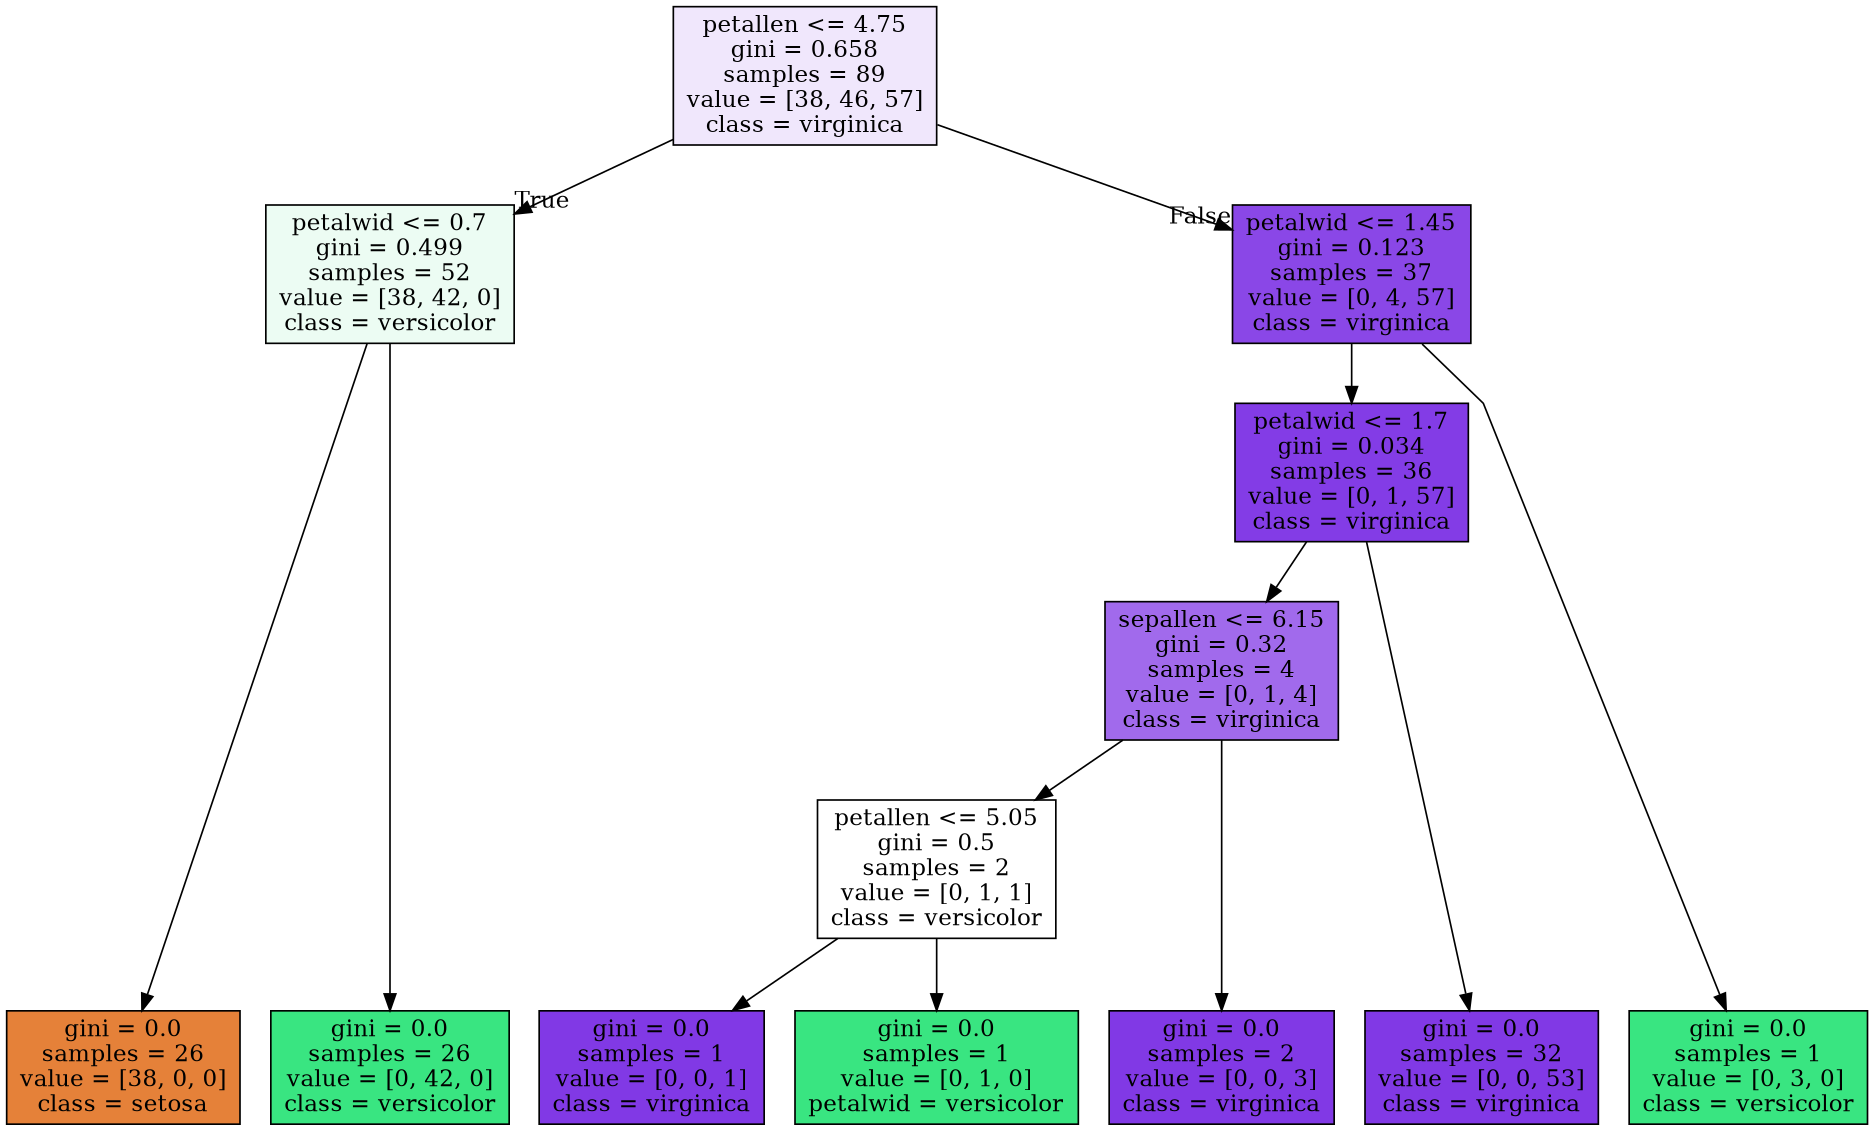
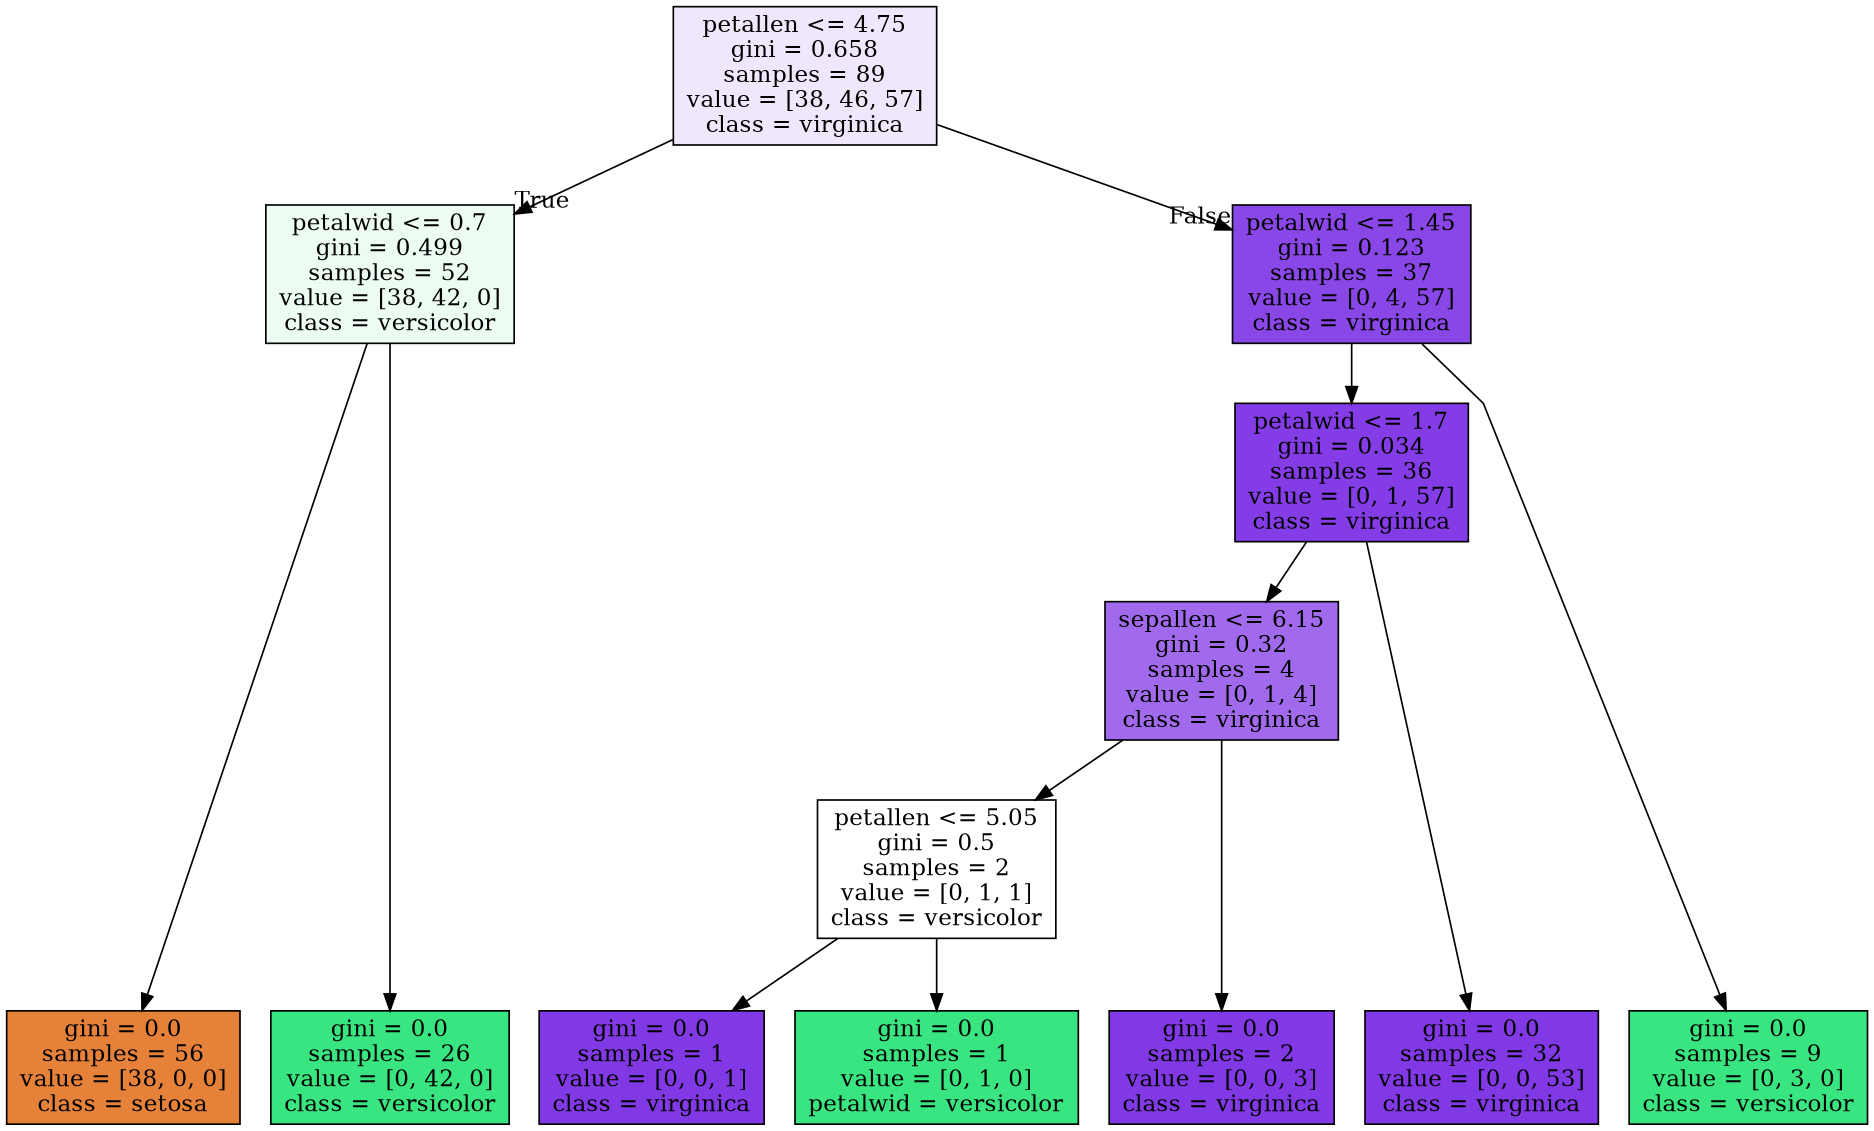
  digraph {
    ranksep=equally
    splines=polyline
    node [color=black fillcolor="#39e581ff" shape=box style=filled]
    n1 [fillcolor="#8139e51e" label="petallen <= 4.75\ngini = 0.658\nsamples = 89\nvalue = [38, 46, 57]\nclass = virginica"]
    n2 [fillcolor="#39e58118" label="petalwid <= 0.7\ngini = 0.499\nsamples = 52\nvalue = [38, 42, 0]\nclass = versicolor"]
    n3 [fillcolor="#8139e5ed" label="petalwid <= 1.45\ngini = 0.123\nsamples = 37\nvalue = [0, 4, 57]\nclass = virginica"]
    n4 [fillcolor="#8139e5fb" label="petalwid <= 1.7\ngini = 0.034\nsamples = 36\nvalue = [0, 1, 57]\nclass = virginica"]
    n5 [fillcolor="#8139e5bf" label="sepallen <= 6.15\ngini = 0.32\nsamples = 4\nvalue = [0, 1, 4]\nclass = virginica"]
    n6 [fillcolor="#39e58100" label="petallen <= 5.05\ngini = 0.5\nsamples = 2\nvalue = [0, 1, 1]\nclass = versicolor"]
-   n7 [fillcolor="#e58139ff" label="gini = 0.0\nsamples = 26\nvalue = [38, 0, 0]\nclass = setosa"]
+   n7 [fillcolor="#e58139ff" label="gini = 0.0\nsamples = 56\nvalue = [38, 0, 0]\nclass = setosa"]
    n8 [label="gini = 0.0\nsamples = 26\nvalue = [0, 42, 0]\nclass = versicolor"]
-   n9 [label="gini = 0.0\nsamples = 1\nvalue = [0, 3, 0]\nclass = versicolor"]
+   n9 [label="gini = 0.0\nsamples = 9\nvalue = [0, 3, 0]\nclass = versicolor"]
    n10 [fillcolor="#8139e5ff" label="gini = 0.0\nsamples = 1\nvalue = [0, 0, 1]\nclass = virginica"]
    n11 [label="gini = 0.0\nsamples = 1\nvalue = [0, 1, 0]\npetalwid = versicolor"]
    n12 [fillcolor="#8139e5ff" label="gini = 0.0\nsamples = 2\nvalue = [0, 0, 3]\nclass = virginica"]
    n13 [fillcolor="#8139e5ff" label="gini = 0.0\nsamples = 32\nvalue = [0, 0, 53]\nclass = virginica"]
    subgraph sub_1 {
      rank=same
      n1
    }
    subgraph sub_2 {
      rank=same
      n2
      n3
    }
    subgraph sub_3 {
      rank=same
      n4
    }
    subgraph sub_4 {
      rank=same
      n5
    }
    subgraph sub_5 {
      rank=same
      n6
    }
    subgraph sub_6 {
      rank=same
      n7
      n8
      n9
      n10
      n11
      n12
      n13
    }
    n1 -> n2 [headlabel=True labelangle=45 labeldistance=2.5]
    n1 -> n3 [headlabel=False labelangle=-45 labeldistance=2.5]
    n2 -> n7
    n2 -> n8
    n3 -> n4
    n3 -> n9
    n4 -> n5
    n4 -> n13
    n5 -> n6
    n5 -> n12
    n6 -> n10
    n6 -> n11
  }
